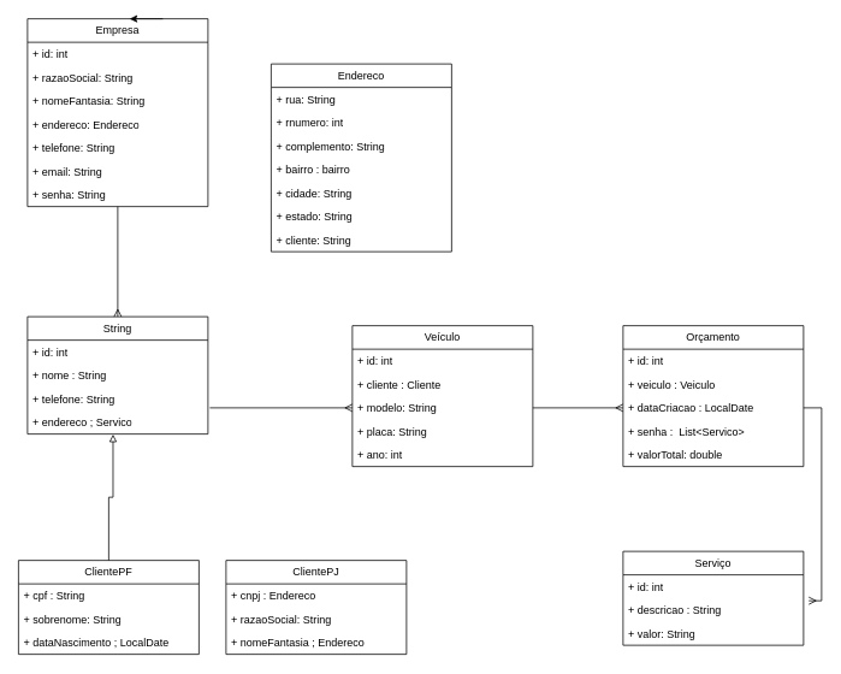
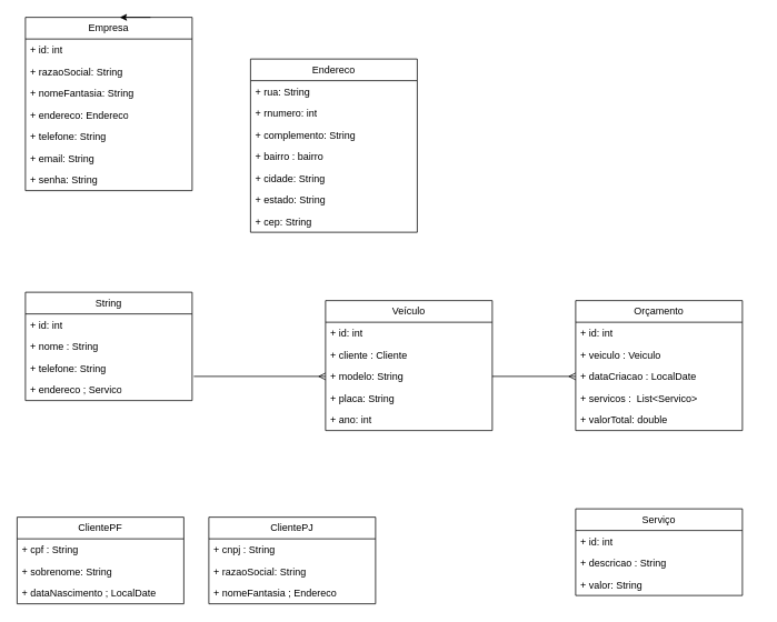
  <mxCell id="0" />
  <mxCell id="1" parent="0" />
  <mxCell id="2" value="String" style="swimlane;fontStyle=0;childLayout=stackLayout;horizontal=1;startSize=26;fillColor=none;horizontalStack=0;resizeParent=1;resizeParentMax=0;resizeLast=0;collapsible=1;marginBottom=0;whiteSpace=wrap;html=1;" vertex="1" parent="1"><mxGeometry x="30" y="350" width="200" height="130" as="geometry" /></mxCell>
  <mxCell id="3" value="+ id: int" style="text;strokeColor=none;fillColor=none;align=left;verticalAlign=top;spacingLeft=4;spacingRight=4;overflow=hidden;rotatable=0;points=[[0,0.5],[1,0.5]];portConstraint=eastwest;whiteSpace=wrap;html=1;" vertex="1" parent="2"><mxGeometry y="26" width="200" height="26" as="geometry" /></mxCell>
  <mxCell id="4" value="+ nome : String" style="text;strokeColor=none;fillColor=none;align=left;verticalAlign=top;spacingLeft=4;spacingRight=4;overflow=hidden;rotatable=0;points=[[0,0.5],[1,0.5]];portConstraint=eastwest;whiteSpace=wrap;html=1;" vertex="1" parent="2"><mxGeometry y="52" width="200" height="26" as="geometry" /></mxCell>
  <mxCell id="5" value="+ telefone: String" style="text;strokeColor=none;fillColor=none;align=left;verticalAlign=top;spacingLeft=4;spacingRight=4;overflow=hidden;rotatable=0;points=[[0,0.5],[1,0.5]];portConstraint=eastwest;whiteSpace=wrap;html=1;" vertex="1" parent="2"><mxGeometry y="78" width="200" height="26" as="geometry" /></mxCell>
  <mxCell id="6" value="+ endereco ; Servico" style="text;strokeColor=none;fillColor=none;align=left;verticalAlign=top;spacingLeft=4;spacingRight=4;overflow=hidden;rotatable=0;points=[[0,0.5],[1,0.5]];portConstraint=eastwest;whiteSpace=wrap;html=1;" vertex="1" parent="2"><mxGeometry y="104" width="200" height="26" as="geometry" /></mxCell>
  <mxCell id="7" value="Veículo" style="swimlane;fontStyle=0;childLayout=stackLayout;horizontal=1;startSize=26;fillColor=none;horizontalStack=0;resizeParent=1;resizeParentMax=0;resizeLast=0;collapsible=1;marginBottom=0;whiteSpace=wrap;html=1;" vertex="1" parent="1"><mxGeometry x="390" y="360" width="200" height="156" as="geometry" /></mxCell>
  <mxCell id="8" value="+ id: int" style="text;strokeColor=none;fillColor=none;align=left;verticalAlign=top;spacingLeft=4;spacingRight=4;overflow=hidden;rotatable=0;points=[[0,0.5],[1,0.5]];portConstraint=eastwest;whiteSpace=wrap;html=1;" vertex="1" parent="7"><mxGeometry y="26" width="200" height="26" as="geometry" /></mxCell>
  <mxCell id="9" value="+ cliente : Cliente" style="text;strokeColor=none;fillColor=none;align=left;verticalAlign=top;spacingLeft=4;spacingRight=4;overflow=hidden;rotatable=0;points=[[0,0.5],[1,0.5]];portConstraint=eastwest;whiteSpace=wrap;html=1;" vertex="1" parent="7"><mxGeometry y="52" width="200" height="26" as="geometry" /></mxCell>
  <mxCell id="10" value="+ modelo: String" style="text;strokeColor=none;fillColor=none;align=left;verticalAlign=top;spacingLeft=4;spacingRight=4;overflow=hidden;rotatable=0;points=[[0,0.5],[1,0.5]];portConstraint=eastwest;whiteSpace=wrap;html=1;" vertex="1" parent="7"><mxGeometry y="78" width="200" height="26" as="geometry" /></mxCell>
  <mxCell id="11" value="+ placa: String" style="text;strokeColor=none;fillColor=none;align=left;verticalAlign=top;spacingLeft=4;spacingRight=4;overflow=hidden;rotatable=0;points=[[0,0.5],[1,0.5]];portConstraint=eastwest;whiteSpace=wrap;html=1;" vertex="1" parent="7"><mxGeometry y="104" width="200" height="26" as="geometry" /></mxCell>
  <mxCell id="12" value="+ ano: int" style="text;strokeColor=none;fillColor=none;align=left;verticalAlign=top;spacingLeft=4;spacingRight=4;overflow=hidden;rotatable=0;points=[[0,0.5],[1,0.5]];portConstraint=eastwest;whiteSpace=wrap;html=1;" vertex="1" parent="7"><mxGeometry y="130" width="200" height="26" as="geometry" /></mxCell>
  <mxCell id="13" value="Serviço" style="swimlane;fontStyle=0;childLayout=stackLayout;horizontal=1;startSize=26;fillColor=none;horizontalStack=0;resizeParent=1;resizeParentMax=0;resizeLast=0;collapsible=1;marginBottom=0;whiteSpace=wrap;html=1;" vertex="1" parent="1"><mxGeometry x="690" y="610" width="200" height="104" as="geometry" /></mxCell>
  <mxCell id="14" value="+ id: int" style="text;strokeColor=none;fillColor=none;align=left;verticalAlign=top;spacingLeft=4;spacingRight=4;overflow=hidden;rotatable=0;points=[[0,0.5],[1,0.5]];portConstraint=eastwest;whiteSpace=wrap;html=1;" vertex="1" parent="13"><mxGeometry y="26" width="200" height="26" as="geometry" /></mxCell>
  <mxCell id="15" value="+ descricao : String" style="text;strokeColor=none;fillColor=none;align=left;verticalAlign=top;spacingLeft=4;spacingRight=4;overflow=hidden;rotatable=0;points=[[0,0.5],[1,0.5]];portConstraint=eastwest;whiteSpace=wrap;html=1;" vertex="1" parent="13"><mxGeometry y="52" width="200" height="26" as="geometry" /></mxCell>
  <mxCell id="16" value="+ valor: String" style="text;strokeColor=none;fillColor=none;align=left;verticalAlign=top;spacingLeft=4;spacingRight=4;overflow=hidden;rotatable=0;points=[[0,0.5],[1,0.5]];portConstraint=eastwest;whiteSpace=wrap;html=1;" vertex="1" parent="13"><mxGeometry y="78" width="200" height="26" as="geometry" /></mxCell>
  <mxCell id="17" value="Orçamento" style="swimlane;fontStyle=0;childLayout=stackLayout;horizontal=1;startSize=26;fillColor=none;horizontalStack=0;resizeParent=1;resizeParentMax=0;resizeLast=0;collapsible=1;marginBottom=0;whiteSpace=wrap;html=1;" vertex="1" parent="1"><mxGeometry x="690" y="360" width="200" height="156" as="geometry" /></mxCell>
  <mxCell id="18" value="+ id: int" style="text;strokeColor=none;fillColor=none;align=left;verticalAlign=top;spacingLeft=4;spacingRight=4;overflow=hidden;rotatable=0;points=[[0,0.5],[1,0.5]];portConstraint=eastwest;whiteSpace=wrap;html=1;" vertex="1" parent="17"><mxGeometry y="26" width="200" height="26" as="geometry" /></mxCell>
  <mxCell id="19" value="+ veiculo : Veiculo" style="text;strokeColor=none;fillColor=none;align=left;verticalAlign=top;spacingLeft=4;spacingRight=4;overflow=hidden;rotatable=0;points=[[0,0.5],[1,0.5]];portConstraint=eastwest;whiteSpace=wrap;html=1;" vertex="1" parent="17"><mxGeometry y="52" width="200" height="26" as="geometry" /></mxCell>
  <mxCell id="20" value="+ dataCriacao : LocalDate&lt;div&gt;&lt;br&gt;&lt;/div&gt;" style="text;strokeColor=none;fillColor=none;align=left;verticalAlign=top;spacingLeft=4;spacingRight=4;overflow=hidden;rotatable=0;points=[[0,0.5],[1,0.5]];portConstraint=eastwest;whiteSpace=wrap;html=1;" vertex="1" parent="17"><mxGeometry y="78" width="200" height="26" as="geometry" /></mxCell>
- <mxCell id="21" value="&lt;div&gt;+ senha :&amp;nbsp; List&amp;lt;Servico&amp;gt;&lt;/div&gt;" style="text;strokeColor=none;fillColor=none;align=left;verticalAlign=top;spacingLeft=4;spacingRight=4;overflow=hidden;rotatable=0;points=[[0,0.5],[1,0.5]];portConstraint=eastwest;whiteSpace=wrap;html=1;" vertex="1" parent="17"><mxGeometry y="104" width="200" height="26" as="geometry" /></mxCell>
+ <mxCell id="21" value="&lt;div&gt;+ servicos :&amp;nbsp; List&amp;lt;Servico&amp;gt;&lt;/div&gt;" style="text;strokeColor=none;fillColor=none;align=left;verticalAlign=top;spacingLeft=4;spacingRight=4;overflow=hidden;rotatable=0;points=[[0,0.5],[1,0.5]];portConstraint=eastwest;whiteSpace=wrap;html=1;" vertex="1" parent="17"><mxGeometry y="104" width="200" height="26" as="geometry" /></mxCell>
  <mxCell id="22" value="&lt;div&gt;+ valorTotal: double&lt;/div&gt;" style="text;strokeColor=none;fillColor=none;align=left;verticalAlign=top;spacingLeft=4;spacingRight=4;overflow=hidden;rotatable=0;points=[[0,0.5],[1,0.5]];portConstraint=eastwest;whiteSpace=wrap;html=1;" vertex="1" parent="17"><mxGeometry y="130" width="200" height="26" as="geometry" /></mxCell>
  <mxCell id="23" style="edgeStyle=orthogonalEdgeStyle;rounded=0;orthogonalLoop=1;jettySize=auto;html=1;entryX=1.01;entryY=0.885;entryDx=0;entryDy=0;entryPerimeter=0;endArrow=none;endFill=0;startArrow=ERmany;startFill=0;" edge="1" parent="1" source="10"><mxGeometry relative="1" as="geometry"><mxPoint x="232" y="451.01" as="targetPoint" /></mxGeometry></mxCell>
  <mxCell id="24" style="edgeStyle=orthogonalEdgeStyle;rounded=0;orthogonalLoop=1;jettySize=auto;html=1;entryX=0;entryY=0.5;entryDx=0;entryDy=0;endArrow=ERmany;endFill=0;" edge="1" parent="1" source="10" target="20"><mxGeometry relative="1" as="geometry" /></mxCell>
- <mxCell id="25" style="edgeStyle=orthogonalEdgeStyle;rounded=0;orthogonalLoop=1;jettySize=auto;html=1;entryX=1.029;entryY=0.104;entryDx=0;entryDy=0;entryPerimeter=0;endArrow=ERmany;endFill=0;" edge="1" parent="1" source="20" target="15"><mxGeometry relative="1" as="geometry"><Array as="points"><mxPoint x="910" y="451" /><mxPoint x="910" y="665" /></Array></mxGeometry></mxCell>
- <mxCell id="26" style="edgeStyle=orthogonalEdgeStyle;rounded=0;orthogonalLoop=1;jettySize=auto;html=1;entryX=0.5;entryY=0;entryDx=0;entryDy=0;endArrow=ERmany;endFill=0;" edge="1" parent="1" source="27" target="2"><mxGeometry relative="1" as="geometry" /></mxCell>
  <mxCell id="27" value="Empresa" style="swimlane;fontStyle=0;childLayout=stackLayout;horizontal=1;startSize=26;fillColor=none;horizontalStack=0;resizeParent=1;resizeParentMax=0;resizeLast=0;collapsible=1;marginBottom=0;whiteSpace=wrap;html=1;" vertex="1" parent="1"><mxGeometry x="30" y="20" width="200" height="208" as="geometry" /></mxCell>
  <mxCell id="28" value="+ id: int" style="text;strokeColor=none;fillColor=none;align=left;verticalAlign=top;spacingLeft=4;spacingRight=4;overflow=hidden;rotatable=0;points=[[0,0.5],[1,0.5]];portConstraint=eastwest;whiteSpace=wrap;html=1;" vertex="1" parent="27"><mxGeometry y="26" width="200" height="26" as="geometry" /></mxCell>
  <mxCell id="29" value="+ razaoSocial: String" style="text;strokeColor=none;fillColor=none;align=left;verticalAlign=top;spacingLeft=4;spacingRight=4;overflow=hidden;rotatable=0;points=[[0,0.5],[1,0.5]];portConstraint=eastwest;whiteSpace=wrap;html=1;" vertex="1" parent="27"><mxGeometry y="52" width="200" height="26" as="geometry" /></mxCell>
  <mxCell id="30" value="+ nomeFantasia: String" style="text;strokeColor=none;fillColor=none;align=left;verticalAlign=top;spacingLeft=4;spacingRight=4;overflow=hidden;rotatable=0;points=[[0,0.5],[1,0.5]];portConstraint=eastwest;whiteSpace=wrap;html=1;" vertex="1" parent="27"><mxGeometry y="78" width="200" height="26" as="geometry" /></mxCell>
  <mxCell id="31" value="+ endereco: Endereco" style="text;strokeColor=none;fillColor=none;align=left;verticalAlign=top;spacingLeft=4;spacingRight=4;overflow=hidden;rotatable=0;points=[[0,0.5],[1,0.5]];portConstraint=eastwest;whiteSpace=wrap;html=1;" vertex="1" parent="27"><mxGeometry y="104" width="200" height="26" as="geometry" /></mxCell>
  <mxCell id="32" value="+ telefone: String" style="text;strokeColor=none;fillColor=none;align=left;verticalAlign=top;spacingLeft=4;spacingRight=4;overflow=hidden;rotatable=0;points=[[0,0.5],[1,0.5]];portConstraint=eastwest;whiteSpace=wrap;html=1;" vertex="1" parent="27"><mxGeometry y="130" width="200" height="26" as="geometry" /></mxCell>
  <mxCell id="33" value="+ email: String" style="text;strokeColor=none;fillColor=none;align=left;verticalAlign=top;spacingLeft=4;spacingRight=4;overflow=hidden;rotatable=0;points=[[0,0.5],[1,0.5]];portConstraint=eastwest;whiteSpace=wrap;html=1;" vertex="1" parent="27"><mxGeometry y="156" width="200" height="26" as="geometry" /></mxCell>
  <mxCell id="34" value="+ senha: String" style="text;strokeColor=none;fillColor=none;align=left;verticalAlign=top;spacingLeft=4;spacingRight=4;overflow=hidden;rotatable=0;points=[[0,0.5],[1,0.5]];portConstraint=eastwest;whiteSpace=wrap;html=1;" vertex="1" parent="27"><mxGeometry y="182" width="200" height="26" as="geometry" /></mxCell>
  <mxCell id="35" style="edgeStyle=orthogonalEdgeStyle;rounded=0;orthogonalLoop=1;jettySize=auto;html=1;exitX=0.75;exitY=0;exitDx=0;exitDy=0;entryX=0.566;entryY=0.002;entryDx=0;entryDy=0;entryPerimeter=0;" edge="1" parent="1" source="27" target="27"><mxGeometry relative="1" as="geometry" /></mxCell>
  <mxCell id="36" value="ClientePF" style="swimlane;fontStyle=0;childLayout=stackLayout;horizontal=1;startSize=26;fillColor=none;horizontalStack=0;resizeParent=1;resizeParentMax=0;resizeLast=0;collapsible=1;marginBottom=0;whiteSpace=wrap;html=1;" vertex="1" parent="1"><mxGeometry x="20" y="620" width="200" height="104" as="geometry" /></mxCell>
  <mxCell id="37" value="+ cpf : String" style="text;strokeColor=none;fillColor=none;align=left;verticalAlign=top;spacingLeft=4;spacingRight=4;overflow=hidden;rotatable=0;points=[[0,0.5],[1,0.5]];portConstraint=eastwest;whiteSpace=wrap;html=1;" vertex="1" parent="36"><mxGeometry y="26" width="200" height="26" as="geometry" /></mxCell>
  <mxCell id="38" value="+ sobrenome: String" style="text;strokeColor=none;fillColor=none;align=left;verticalAlign=top;spacingLeft=4;spacingRight=4;overflow=hidden;rotatable=0;points=[[0,0.5],[1,0.5]];portConstraint=eastwest;whiteSpace=wrap;html=1;" vertex="1" parent="36"><mxGeometry y="52" width="200" height="26" as="geometry" /></mxCell>
  <mxCell id="39" value="+ dataNascimento ; LocalDate" style="text;strokeColor=none;fillColor=none;align=left;verticalAlign=top;spacingLeft=4;spacingRight=4;overflow=hidden;rotatable=0;points=[[0,0.5],[1,0.5]];portConstraint=eastwest;whiteSpace=wrap;html=1;" vertex="1" parent="36"><mxGeometry y="78" width="200" height="26" as="geometry" /></mxCell>
- <mxCell id="40" style="edgeStyle=orthogonalEdgeStyle;rounded=0;orthogonalLoop=1;jettySize=auto;html=1;entryX=0.474;entryY=1.016;entryDx=0;entryDy=0;entryPerimeter=0;endArrow=block;endFill=0;" edge="1" parent="1" source="36" target="6"><mxGeometry relative="1" as="geometry" /></mxCell>
  <mxCell id="41" value="ClientePJ" style="swimlane;fontStyle=0;childLayout=stackLayout;horizontal=1;startSize=26;fillColor=none;horizontalStack=0;resizeParent=1;resizeParentMax=0;resizeLast=0;collapsible=1;marginBottom=0;whiteSpace=wrap;html=1;" vertex="1" parent="1"><mxGeometry x="250" y="620" width="200" height="104" as="geometry" /></mxCell>
- <mxCell id="42" value="+ cnpj : Endereco" style="text;strokeColor=none;fillColor=none;align=left;verticalAlign=top;spacingLeft=4;spacingRight=4;overflow=hidden;rotatable=0;points=[[0,0.5],[1,0.5]];portConstraint=eastwest;whiteSpace=wrap;html=1;" vertex="1" parent="41"><mxGeometry y="26" width="200" height="26" as="geometry" /></mxCell>
+ <mxCell id="42" value="+ cnpj : String" style="text;strokeColor=none;fillColor=none;align=left;verticalAlign=top;spacingLeft=4;spacingRight=4;overflow=hidden;rotatable=0;points=[[0,0.5],[1,0.5]];portConstraint=eastwest;whiteSpace=wrap;html=1;" vertex="1" parent="41"><mxGeometry y="26" width="200" height="26" as="geometry" /></mxCell>
  <mxCell id="43" value="+ razaoSocial: String" style="text;strokeColor=none;fillColor=none;align=left;verticalAlign=top;spacingLeft=4;spacingRight=4;overflow=hidden;rotatable=0;points=[[0,0.5],[1,0.5]];portConstraint=eastwest;whiteSpace=wrap;html=1;" vertex="1" parent="41"><mxGeometry y="52" width="200" height="26" as="geometry" /></mxCell>
  <mxCell id="44" value="+ nomeFantasia ; Endereco" style="text;strokeColor=none;fillColor=none;align=left;verticalAlign=top;spacingLeft=4;spacingRight=4;overflow=hidden;rotatable=0;points=[[0,0.5],[1,0.5]];portConstraint=eastwest;whiteSpace=wrap;html=1;" vertex="1" parent="41"><mxGeometry y="78" width="200" height="26" as="geometry" /></mxCell>
  <mxCell id="45" value="Endereco" style="swimlane;fontStyle=0;childLayout=stackLayout;horizontal=1;startSize=26;fillColor=none;horizontalStack=0;resizeParent=1;resizeParentMax=0;resizeLast=0;collapsible=1;marginBottom=0;whiteSpace=wrap;html=1;" vertex="1" parent="1"><mxGeometry x="300" y="70" width="200" height="208" as="geometry" /></mxCell>
  <mxCell id="46" value="+ rua: String" style="text;strokeColor=none;fillColor=none;align=left;verticalAlign=top;spacingLeft=4;spacingRight=4;overflow=hidden;rotatable=0;points=[[0,0.5],[1,0.5]];portConstraint=eastwest;whiteSpace=wrap;html=1;" vertex="1" parent="45"><mxGeometry y="26" width="200" height="26" as="geometry" /></mxCell>
  <mxCell id="47" value="+ rnumero: int" style="text;strokeColor=none;fillColor=none;align=left;verticalAlign=top;spacingLeft=4;spacingRight=4;overflow=hidden;rotatable=0;points=[[0,0.5],[1,0.5]];portConstraint=eastwest;whiteSpace=wrap;html=1;" vertex="1" parent="45"><mxGeometry y="52" width="200" height="26" as="geometry" /></mxCell>
  <mxCell id="48" value="+ complemento: String" style="text;strokeColor=none;fillColor=none;align=left;verticalAlign=top;spacingLeft=4;spacingRight=4;overflow=hidden;rotatable=0;points=[[0,0.5],[1,0.5]];portConstraint=eastwest;whiteSpace=wrap;html=1;" vertex="1" parent="45"><mxGeometry y="78" width="200" height="26" as="geometry" /></mxCell>
  <mxCell id="49" value="+ bairro : bairro" style="text;strokeColor=none;fillColor=none;align=left;verticalAlign=top;spacingLeft=4;spacingRight=4;overflow=hidden;rotatable=0;points=[[0,0.5],[1,0.5]];portConstraint=eastwest;whiteSpace=wrap;html=1;" vertex="1" parent="45"><mxGeometry y="104" width="200" height="26" as="geometry" /></mxCell>
  <mxCell id="50" value="+ cidade: String" style="text;strokeColor=none;fillColor=none;align=left;verticalAlign=top;spacingLeft=4;spacingRight=4;overflow=hidden;rotatable=0;points=[[0,0.5],[1,0.5]];portConstraint=eastwest;whiteSpace=wrap;html=1;" vertex="1" parent="45"><mxGeometry y="130" width="200" height="26" as="geometry" /></mxCell>
  <mxCell id="51" value="+ estado: String" style="text;strokeColor=none;fillColor=none;align=left;verticalAlign=top;spacingLeft=4;spacingRight=4;overflow=hidden;rotatable=0;points=[[0,0.5],[1,0.5]];portConstraint=eastwest;whiteSpace=wrap;html=1;" vertex="1" parent="45"><mxGeometry y="156" width="200" height="26" as="geometry" /></mxCell>
- <mxCell id="52" value="+ cliente: String" style="text;strokeColor=none;fillColor=none;align=left;verticalAlign=top;spacingLeft=4;spacingRight=4;overflow=hidden;rotatable=0;points=[[0,0.5],[1,0.5]];portConstraint=eastwest;whiteSpace=wrap;html=1;" vertex="1" parent="45"><mxGeometry y="182" width="200" height="26" as="geometry" /></mxCell>
+ <mxCell id="52" value="+ cep: String" style="text;strokeColor=none;fillColor=none;align=left;verticalAlign=top;spacingLeft=4;spacingRight=4;overflow=hidden;rotatable=0;points=[[0,0.5],[1,0.5]];portConstraint=eastwest;whiteSpace=wrap;html=1;" vertex="1" parent="45"><mxGeometry y="182" width="200" height="26" as="geometry" /></mxCell>
